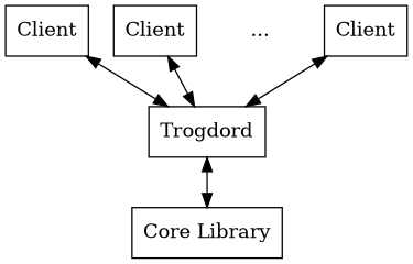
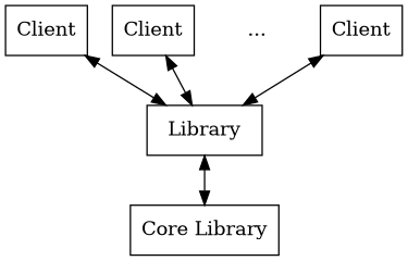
  digraph {
    rankdir=TB
    node [shape=Box]
    edge [dir=both]
-   Trogdord
+   Trogdord [label=Library]
    "Core Library"
    n3 [label=Client]
    n4 [label=Client]
    "..." [shape=plaintext]
    n6 [label=Client]
    Trogdord -> "Core Library"
    n3 -> Trogdord
    n4 -> Trogdord
    "..." -> Trogdord [style=invis dir=""]
    n6 -> Trogdord
  }
